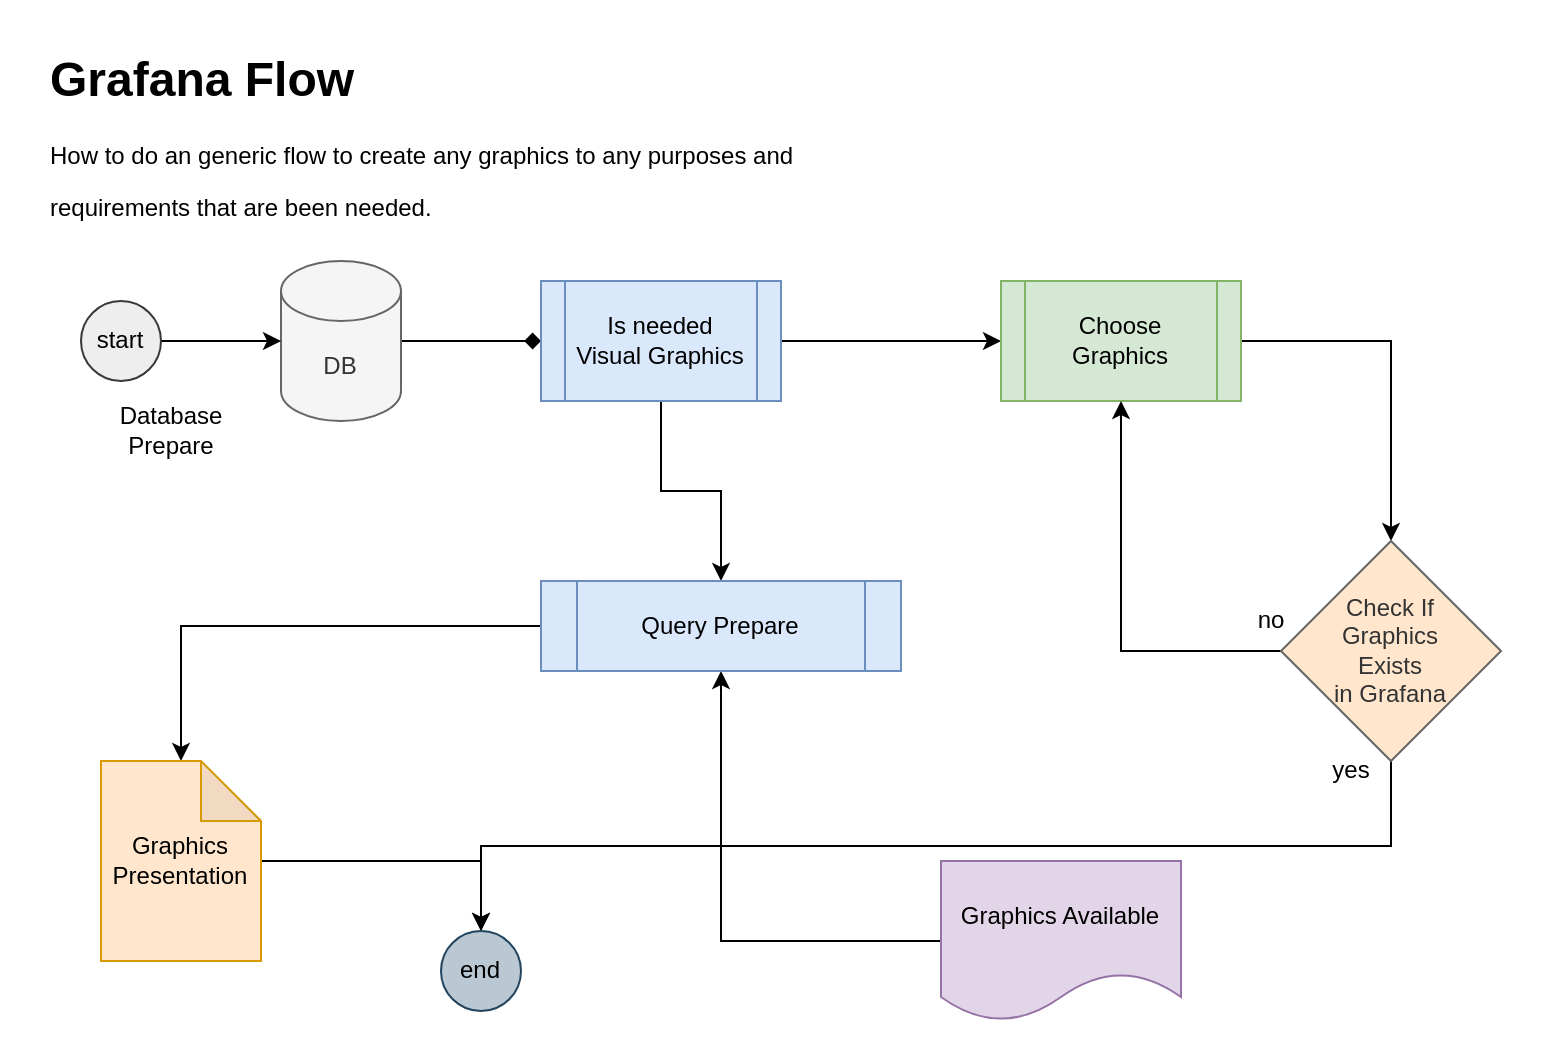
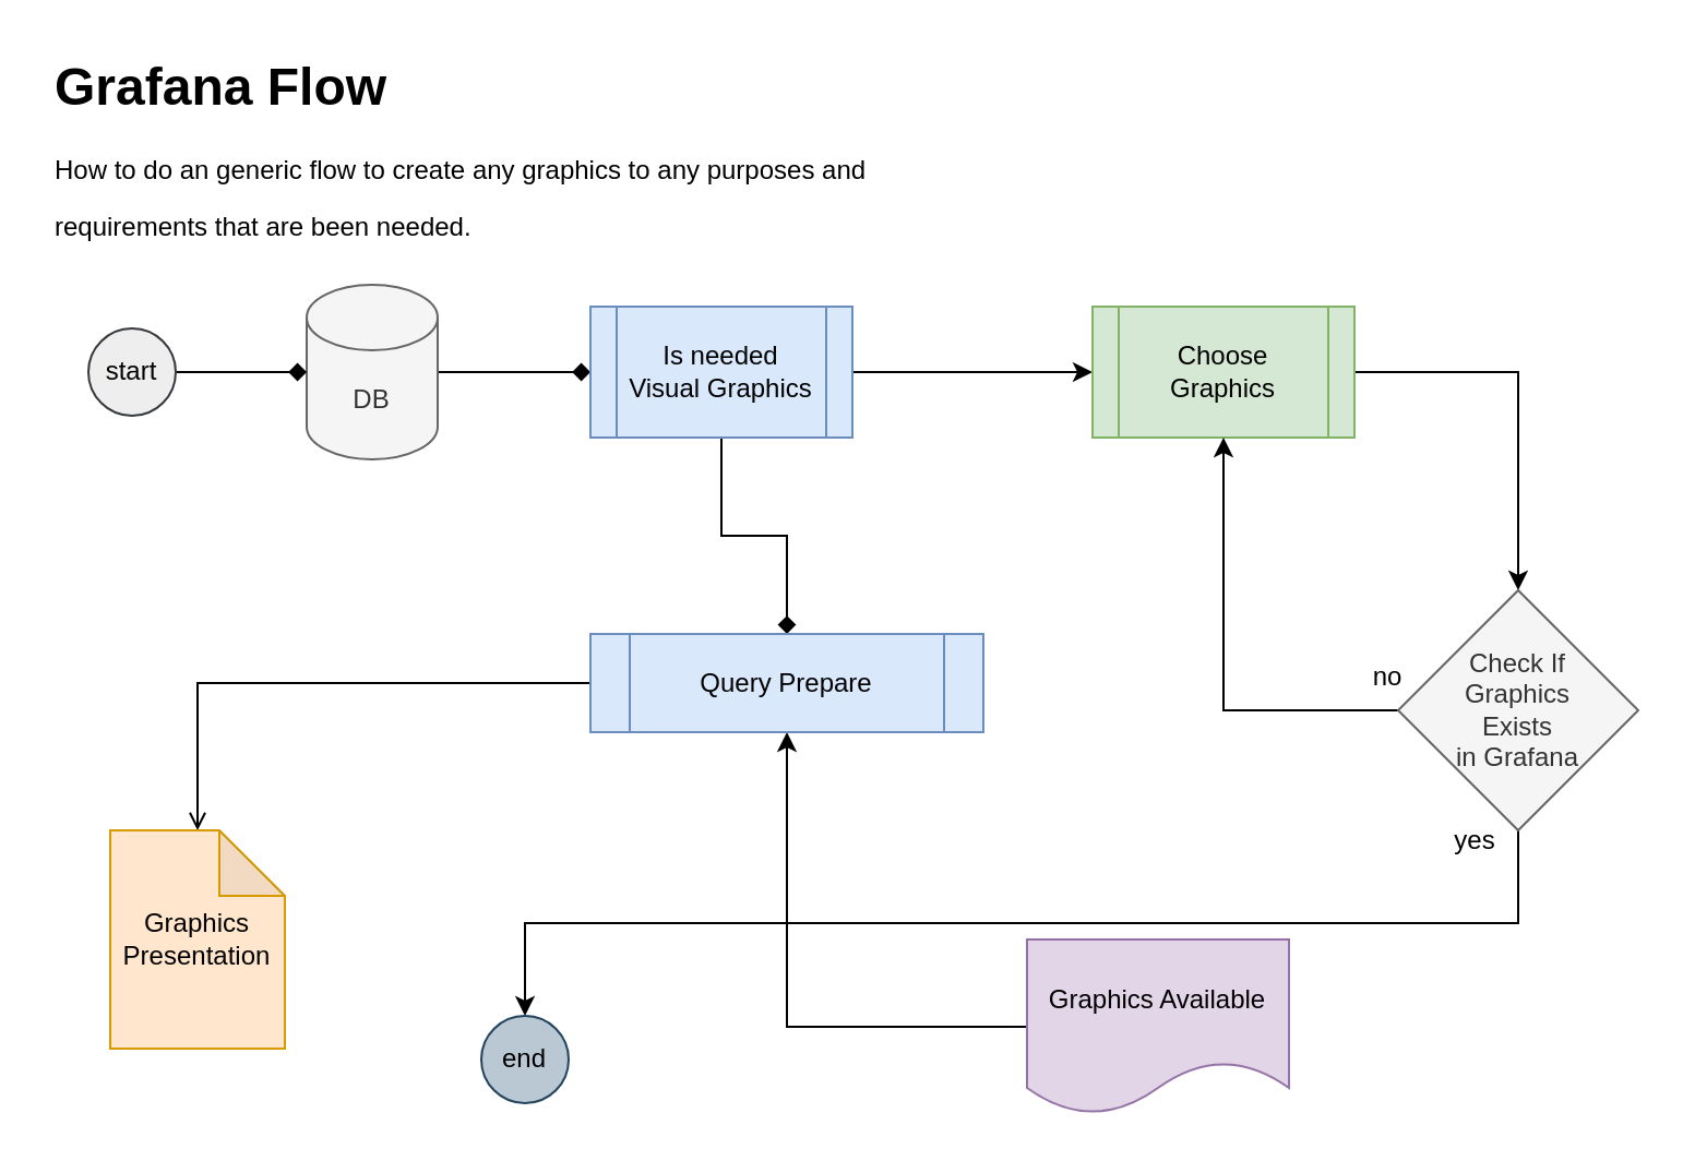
  <mxCell id="0" />
  <mxCell id="1" parent="0" />
  <mxCell id="2" style="edgeStyle=orthogonalEdgeStyle;rounded=0;orthogonalLoop=1;jettySize=auto;html=1;entryX=0;entryY=0.5;entryDx=0;entryDy=0;endArrow=diamond;" edge="1" parent="1" source="3" target="7"><mxGeometry relative="1" as="geometry" /></mxCell>
  <mxCell id="3" value="DB" style="shape=cylinder3;whiteSpace=wrap;html=1;boundedLbl=1;backgroundOutline=1;size=15;fillColor=#f5f5f5;fontColor=#333333;strokeColor=#666666;" vertex="1" parent="1"><mxGeometry x="140" y="130" width="60" height="80" as="geometry" /></mxCell>
- <mxCell id="4" value="&lt;div&gt;Database&lt;/div&gt;&lt;div&gt;Prepare&lt;/div&gt;" style="text;html=1;align=center;verticalAlign=middle;resizable=0;points=[];autosize=1;strokeColor=none;fillColor=none;" vertex="1" parent="1"><mxGeometry x="50" y="200" width="70" height="30" as="geometry" /></mxCell>
  <mxCell id="5" style="edgeStyle=orthogonalEdgeStyle;rounded=0;orthogonalLoop=1;jettySize=auto;html=1;" edge="1" parent="1" source="7" target="9"><mxGeometry relative="1" as="geometry" /></mxCell>
- <mxCell id="6" style="edgeStyle=orthogonalEdgeStyle;rounded=0;orthogonalLoop=1;jettySize=auto;html=1;" edge="1" parent="1" source="7" target="16"><mxGeometry relative="1" as="geometry" /></mxCell>
+ <mxCell id="6" style="edgeStyle=orthogonalEdgeStyle;rounded=0;orthogonalLoop=1;jettySize=auto;html=1;endArrow=diamond;" edge="1" parent="1" source="7" target="16"><mxGeometry relative="1" as="geometry" /></mxCell>
  <mxCell id="7" value="&lt;div&gt;Is needed&lt;/div&gt;&lt;div&gt;Visual Graphics&lt;/div&gt;" style="shape=process;whiteSpace=wrap;html=1;backgroundOutline=1;fillColor=#dae8fc;strokeColor=#6c8ebf;" vertex="1" parent="1"><mxGeometry x="270" y="140" width="120" height="60" as="geometry" /></mxCell>
  <mxCell id="8" style="edgeStyle=orthogonalEdgeStyle;rounded=0;orthogonalLoop=1;jettySize=auto;html=1;exitX=1;exitY=0.5;exitDx=0;exitDy=0;" edge="1" parent="1" source="9" target="12"><mxGeometry relative="1" as="geometry"><mxPoint x="695" y="265" as="targetPoint" /></mxGeometry></mxCell>
  <mxCell id="9" value="&lt;div&gt;Choose&lt;/div&gt;&lt;div&gt;Graphics&lt;br&gt;&lt;/div&gt;" style="shape=process;whiteSpace=wrap;html=1;backgroundOutline=1;fillColor=#d5e8d4;strokeColor=#82b366;" vertex="1" parent="1"><mxGeometry x="500" y="140" width="120" height="60" as="geometry" /></mxCell>
  <mxCell id="10" style="edgeStyle=orthogonalEdgeStyle;rounded=0;orthogonalLoop=1;jettySize=auto;html=1;" edge="1" parent="1" source="12" target="9"><mxGeometry relative="1" as="geometry"><mxPoint x="640" y="320" as="sourcePoint" /></mxGeometry></mxCell>
  <mxCell id="11" style="edgeStyle=orthogonalEdgeStyle;rounded=0;orthogonalLoop=1;jettySize=auto;html=1;exitX=0.5;exitY=1;exitDx=0;exitDy=0;" edge="1" parent="1" source="12" target="24"><mxGeometry relative="1" as="geometry"><mxPoint x="695" y="375" as="sourcePoint" /></mxGeometry></mxCell>
- <mxCell id="12" value="&lt;div&gt;Check If&lt;/div&gt;&lt;div&gt;Graphics&lt;/div&gt;&lt;div&gt;Exists &lt;br&gt;&lt;/div&gt;&lt;div&gt;in Grafana&lt;br&gt;&lt;/div&gt;" style="rhombus;whiteSpace=wrap;html=1;fillColor=#ffe6cc;fontColor=#333333;strokeColor=#666666;" vertex="1" parent="1"><mxGeometry x="640" y="270" width="110" height="110" as="geometry" /></mxCell>
+ <mxCell id="12" value="&lt;div&gt;Check If&lt;/div&gt;&lt;div&gt;Graphics&lt;/div&gt;&lt;div&gt;Exists &lt;br&gt;&lt;/div&gt;&lt;div&gt;in Grafana&lt;br&gt;&lt;/div&gt;" style="rhombus;whiteSpace=wrap;html=1;fillColor=#f5f5f5;fontColor=#333333;strokeColor=#666666;" vertex="1" parent="1"><mxGeometry x="640" y="270" width="110" height="110" as="geometry" /></mxCell>
  <mxCell id="13" style="edgeStyle=orthogonalEdgeStyle;rounded=0;orthogonalLoop=1;jettySize=auto;html=1;" edge="1" parent="1" source="14" target="16"><mxGeometry relative="1" as="geometry" /></mxCell>
  <mxCell id="14" value="Graphics Available" style="shape=document;whiteSpace=wrap;html=1;boundedLbl=1;rotation=0;fillColor=#e1d5e7;strokeColor=#9673a6;" vertex="1" parent="1"><mxGeometry x="470" y="430" width="120" height="80" as="geometry" /></mxCell>
- <mxCell id="15" style="edgeStyle=orthogonalEdgeStyle;rounded=0;orthogonalLoop=1;jettySize=auto;html=1;" edge="1" parent="1" source="16" target="18"><mxGeometry relative="1" as="geometry" /></mxCell>
+ <mxCell id="15" style="edgeStyle=orthogonalEdgeStyle;rounded=0;orthogonalLoop=1;jettySize=auto;html=1;endArrow=open;" edge="1" parent="1" source="16" target="18"><mxGeometry relative="1" as="geometry" /></mxCell>
  <mxCell id="16" value="Query Prepare" style="shape=process;whiteSpace=wrap;html=1;backgroundOutline=1;fillColor=#dae8fc;strokeColor=#6c8ebf;" vertex="1" parent="1"><mxGeometry x="270" y="290" width="180" height="45" as="geometry" /></mxCell>
- <mxCell id="17" style="edgeStyle=orthogonalEdgeStyle;rounded=0;orthogonalLoop=1;jettySize=auto;html=1;entryX=0.5;entryY=0;entryDx=0;entryDy=0;" edge="1" parent="1" source="18" target="24"><mxGeometry relative="1" as="geometry" /></mxCell>
  <mxCell id="18" value="&lt;div&gt;Graphics&lt;/div&gt;&lt;div&gt;Presentation&lt;br&gt;&lt;/div&gt;" style="shape=note;whiteSpace=wrap;html=1;backgroundOutline=1;darkOpacity=0.05;fillColor=#ffe6cc;strokeColor=#d79b00;" vertex="1" parent="1"><mxGeometry x="50" y="380" width="80" height="100" as="geometry" /></mxCell>
- <mxCell id="19" style="edgeStyle=orthogonalEdgeStyle;rounded=0;orthogonalLoop=1;jettySize=auto;html=1;entryX=0;entryY=0.5;entryDx=0;entryDy=0;entryPerimeter=0;" edge="1" parent="1" source="20" target="3"><mxGeometry relative="1" as="geometry" /></mxCell>
+ <mxCell id="19" style="edgeStyle=orthogonalEdgeStyle;rounded=0;orthogonalLoop=1;jettySize=auto;html=1;entryX=0;entryY=0.5;entryDx=0;entryDy=0;entryPerimeter=0;endArrow=diamond;" edge="1" parent="1" source="20" target="3"><mxGeometry relative="1" as="geometry" /></mxCell>
  <mxCell id="20" value="start" style="ellipse;whiteSpace=wrap;html=1;aspect=fixed;fillColor=#eeeeee;strokeColor=#36393d;" vertex="1" parent="1"><mxGeometry x="40" y="150" width="40" height="40" as="geometry" /></mxCell>
  <mxCell id="21" value="yes" style="text;html=1;align=center;verticalAlign=middle;resizable=0;points=[];autosize=1;strokeColor=none;fillColor=none;" vertex="1" parent="1"><mxGeometry x="660" y="375" width="30" height="20" as="geometry" /></mxCell>
  <mxCell id="22" value="no" style="text;html=1;align=center;verticalAlign=middle;resizable=0;points=[];autosize=1;strokeColor=none;fillColor=none;" vertex="1" parent="1"><mxGeometry x="620" y="300" width="30" height="20" as="geometry" /></mxCell>
  <mxCell id="23" value="&lt;h1&gt;Grafana Flow&lt;br&gt;&lt;/h1&gt;&lt;p&gt;How to do an generic flow to create any graphics to any purposes and &lt;br&gt;&lt;/p&gt;&lt;p&gt;requirements that are been needed.&lt;/p&gt;" style="text;html=1;strokeColor=none;fillColor=none;spacing=5;spacingTop=-20;whiteSpace=wrap;overflow=hidden;rounded=0;" vertex="1" parent="1"><mxGeometry x="20" y="20" width="740" height="120" as="geometry" /></mxCell>
  <mxCell id="24" value="end" style="ellipse;whiteSpace=wrap;html=1;aspect=fixed;fillColor=#bac8d3;strokeColor=#23445d;" vertex="1" parent="1"><mxGeometry x="220" y="465" width="40" height="40" as="geometry" /></mxCell>
